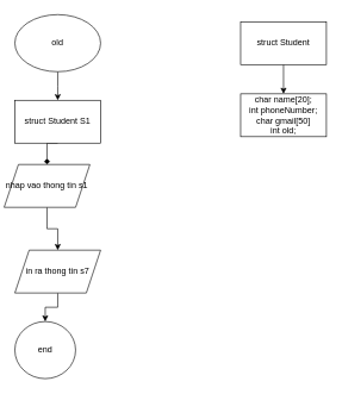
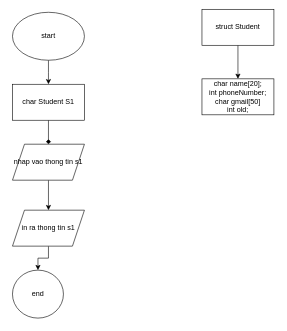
  <mxCell id="0" />
  <mxCell id="1" parent="0" />
  <mxCell id="2" style="edgeStyle=orthogonalEdgeStyle;rounded=0;orthogonalLoop=1;jettySize=auto;html=1;exitX=0.5;exitY=1;exitDx=0;exitDy=0;" edge="1" parent="1" source="3"><mxGeometry relative="1" as="geometry"><mxPoint x="80" y="140" as="targetPoint" /></mxGeometry></mxCell>
- <mxCell id="3" value="old" style="ellipse;whiteSpace=wrap;html=1;" vertex="1" parent="1"><mxGeometry x="20" y="20" width="120" height="80" as="geometry" /></mxCell>
+ <mxCell id="3" value="start" style="ellipse;whiteSpace=wrap;html=1;" vertex="1" parent="1"><mxGeometry x="20" y="20" width="120" height="80" as="geometry" /></mxCell>
  <mxCell id="4" style="edgeStyle=orthogonalEdgeStyle;rounded=0;orthogonalLoop=1;jettySize=auto;html=1;entryX=0.5;entryY=0;entryDx=0;entryDy=0;" edge="1" parent="1" source="5" target="6"><mxGeometry relative="1" as="geometry" /></mxCell>
- <mxCell id="5" value="struct Student&lt;br&gt;" style="rounded=0;whiteSpace=wrap;html=1;" vertex="1" parent="1"><mxGeometry x="336" y="30" width="120" height="60" as="geometry" /></mxCell>
+ <mxCell id="5" value="struct Student&lt;br&gt;" style="rounded=0;whiteSpace=wrap;html=1;" vertex="1" parent="1"><mxGeometry x="336" y="15" width="120" height="60" as="geometry" /></mxCell>
  <mxCell id="6" value="char name[20];&lt;br&gt;int phoneNumber;&lt;br&gt;char gmail[50]&lt;br&gt;int old;" style="rounded=0;whiteSpace=wrap;html=1;" vertex="1" parent="1"><mxGeometry x="336" y="131" width="120" height="60" as="geometry" /></mxCell>
  <mxCell id="7" style="edgeStyle=orthogonalEdgeStyle;rounded=0;orthogonalLoop=1;jettySize=auto;html=1;exitX=0.5;exitY=1;exitDx=0;exitDy=0;entryX=0.5;entryY=0;entryDx=0;entryDy=0;endArrow=diamond;" edge="1" parent="1" source="8" target="10"><mxGeometry relative="1" as="geometry" /></mxCell>
- <mxCell id="8" value="struct Student S1" style="rounded=0;whiteSpace=wrap;html=1;" vertex="1" parent="1"><mxGeometry x="20" y="140" width="120" height="60" as="geometry" /></mxCell>
+ <mxCell id="8" value="char Student S1" style="rounded=0;whiteSpace=wrap;html=1;" vertex="1" parent="1"><mxGeometry x="20" y="140" width="120" height="60" as="geometry" /></mxCell>
  <mxCell id="9" style="edgeStyle=orthogonalEdgeStyle;rounded=0;orthogonalLoop=1;jettySize=auto;html=1;exitX=0.5;exitY=1;exitDx=0;exitDy=0;" edge="1" parent="1" source="10" target="12"><mxGeometry relative="1" as="geometry" /></mxCell>
- <mxCell id="10" value="nhap vao thong tin s1&lt;br&gt;" style="shape=parallelogram;perimeter=parallelogramPerimeter;whiteSpace=wrap;html=1;fixedSize=1;" vertex="1" parent="1"><mxGeometry x="5" y="230" width="120" height="60" as="geometry" /></mxCell>
+ <mxCell id="10" value="nhap vao thong tin s1&lt;br&gt;" style="shape=parallelogram;perimeter=parallelogramPerimeter;whiteSpace=wrap;html=1;fixedSize=1;" vertex="1" parent="1"><mxGeometry x="20" y="240" width="120" height="60" as="geometry" /></mxCell>
  <mxCell id="11" style="edgeStyle=orthogonalEdgeStyle;rounded=0;orthogonalLoop=1;jettySize=auto;html=1;exitX=0.5;exitY=1;exitDx=0;exitDy=0;entryX=0.5;entryY=0;entryDx=0;entryDy=0;" edge="1" parent="1" source="12" target="13"><mxGeometry relative="1" as="geometry" /></mxCell>
- <mxCell id="12" value="in ra thong tin s7" style="shape=parallelogram;perimeter=parallelogramPerimeter;whiteSpace=wrap;html=1;fixedSize=1;" vertex="1" parent="1"><mxGeometry x="20" y="350" width="120" height="60" as="geometry" /></mxCell>
+ <mxCell id="12" value="in ra thong tin s1" style="shape=parallelogram;perimeter=parallelogramPerimeter;whiteSpace=wrap;html=1;fixedSize=1;" vertex="1" parent="1"><mxGeometry x="20" y="350" width="120" height="60" as="geometry" /></mxCell>
  <mxCell id="13" value="end" style="ellipse;whiteSpace=wrap;html=1;" vertex="1" parent="1"><mxGeometry x="20" y="450" width="85" height="80" as="geometry" /></mxCell>
